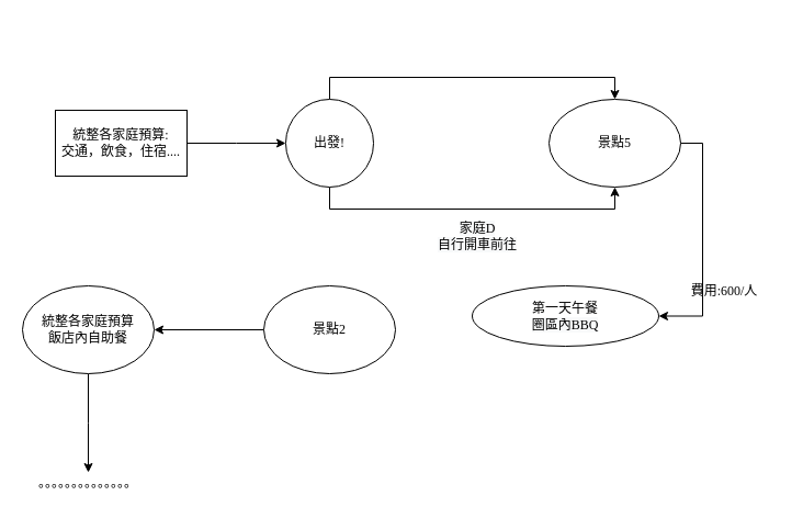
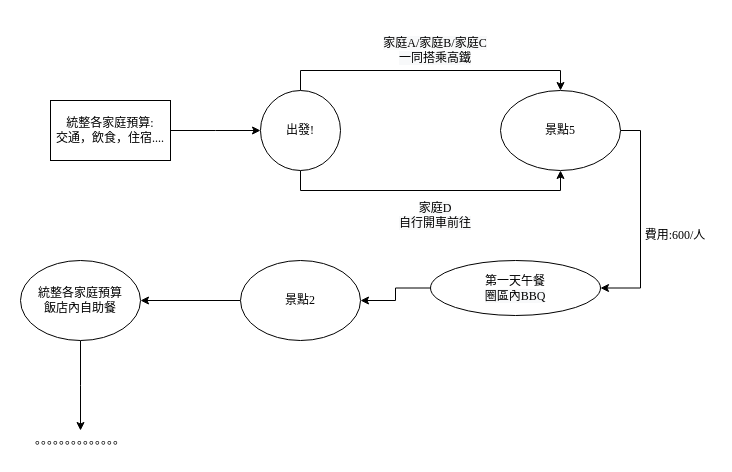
  <mxCell id="0" />
  <mxCell id="1" parent="0" />
  <mxCell id="2" style="edgeStyle=orthogonalEdgeStyle;rounded=0;orthogonalLoop=1;jettySize=auto;html=1;exitX=1;exitY=0.5;exitDx=0;exitDy=0;entryX=0;entryY=0.5;entryDx=0;entryDy=0;" edge="1" parent="1" source="3"><mxGeometry relative="1" as="geometry"><mxPoint x="260" y="130" as="targetPoint" /></mxGeometry></mxCell>
  <mxCell id="3" value="統整各家庭預算:&lt;br&gt;交通，飲食，住宿...." style="rounded=0;whiteSpace=wrap;html=1;fontFamily=Times New Roman;" vertex="1" parent="1"><mxGeometry x="50" y="100" width="120" height="60" as="geometry" /></mxCell>
  <mxCell id="4" style="edgeStyle=orthogonalEdgeStyle;rounded=0;orthogonalLoop=1;jettySize=auto;html=1;exitX=0.5;exitY=0;exitDx=0;exitDy=0;entryX=0.5;entryY=0;entryDx=0;entryDy=0;fontFamily=Times New Roman;" edge="1" parent="1" source="6" target="8"><mxGeometry relative="1" as="geometry" /></mxCell>
  <mxCell id="5" style="edgeStyle=orthogonalEdgeStyle;rounded=0;orthogonalLoop=1;jettySize=auto;html=1;exitX=0.5;exitY=1;exitDx=0;exitDy=0;entryX=0.5;entryY=1;entryDx=0;entryDy=0;fontFamily=Times New Roman;" edge="1" parent="1" source="6" target="8"><mxGeometry relative="1" as="geometry" /></mxCell>
  <mxCell id="6" value="出發!" style="ellipse;whiteSpace=wrap;html=1;aspect=fixed;fontFamily=Times New Roman;" vertex="1" parent="1"><mxGeometry x="260" y="90" width="80" height="80" as="geometry" /></mxCell>
  <mxCell id="7" style="edgeStyle=orthogonalEdgeStyle;rounded=0;orthogonalLoop=1;jettySize=auto;html=1;exitX=1;exitY=0.5;exitDx=0;exitDy=0;entryX=1;entryY=0.5;entryDx=0;entryDy=0;fontFamily=Times New Roman;" edge="1" parent="1" source="8" target="11"><mxGeometry relative="1" as="geometry" /></mxCell>
  <mxCell id="8" value="景點5" style="ellipse;whiteSpace=wrap;html=1;fontFamily=Times New Roman;" vertex="1" parent="1"><mxGeometry x="500" y="90" width="120" height="80" as="geometry" /></mxCell>
+ <mxCell id="9" value="&#10;&#10;&lt;span style=&quot;color: rgb(0, 0, 0); font-family: &amp;quot;times new roman&amp;quot;; font-size: 12px; font-style: normal; font-weight: 400; letter-spacing: normal; text-align: center; text-indent: 0px; text-transform: none; word-spacing: 0px; background-color: rgb(248, 249, 250); display: inline; float: none;&quot;&gt;家庭A/家庭B/家庭C&lt;/span&gt;&lt;br style=&quot;color: rgb(0, 0, 0); font-family: &amp;quot;times new roman&amp;quot;; font-size: 12px; font-style: normal; font-weight: 400; letter-spacing: normal; text-align: center; text-indent: 0px; text-transform: none; word-spacing: 0px; background-color: rgb(248, 249, 250);&quot;&gt;&lt;span style=&quot;color: rgb(0, 0, 0); font-family: &amp;quot;times new roman&amp;quot;; font-size: 12px; font-style: normal; font-weight: 400; letter-spacing: normal; text-align: center; text-indent: 0px; text-transform: none; word-spacing: 0px; background-color: rgb(248, 249, 250); display: inline; float: none;&quot;&gt;一同搭乘高鐵&lt;/span&gt;&#10;&#10;" style="text;html=1;strokeColor=none;fillColor=none;align=center;verticalAlign=middle;whiteSpace=wrap;rounded=0;fontFamily=Times New Roman;" vertex="1" parent="1"><mxGeometry x="380" y="20" width="110" height="60" as="geometry" /></mxCell>
+ <mxCell id="10" style="edgeStyle=orthogonalEdgeStyle;rounded=0;orthogonalLoop=1;jettySize=auto;html=1;entryX=1;entryY=0.5;entryDx=0;entryDy=0;fontFamily=Times New Roman;" edge="1" parent="1" source="11" target="15"><mxGeometry relative="1" as="geometry" /></mxCell>
  <mxCell id="11" value="第一天午餐&lt;br&gt;&lt;span style=&quot;color: rgb(0 , 0 , 0) ; font-family: &amp;#34;times new roman&amp;#34; ; font-size: 12px ; font-style: normal ; font-weight: 400 ; letter-spacing: normal ; text-align: center ; text-indent: 0px ; text-transform: none ; word-spacing: 0px ; background-color: rgb(248 , 249 , 250) ; display: inline ; float: none&quot;&gt;圈區內BBQ&lt;/span&gt;" style="ellipse;whiteSpace=wrap;html=1;fontFamily=Times New Roman;" vertex="1" parent="1"><mxGeometry x="430" y="260" width="170" height="55" as="geometry" /></mxCell>
  <mxCell id="12" value="&#10;&#10;&lt;span style=&quot;color: rgb(0, 0, 0); font-family: &amp;quot;times new roman&amp;quot;; font-size: 12px; font-style: normal; font-weight: 400; letter-spacing: normal; text-align: center; text-indent: 0px; text-transform: none; word-spacing: 0px; background-color: rgb(248, 249, 250); display: inline; float: none;&quot;&gt;家庭D&lt;/span&gt;&lt;br style=&quot;color: rgb(0, 0, 0); font-family: &amp;quot;times new roman&amp;quot;; font-size: 12px; font-style: normal; font-weight: 400; letter-spacing: normal; text-align: center; text-indent: 0px; text-transform: none; word-spacing: 0px; background-color: rgb(248, 249, 250);&quot;&gt;&lt;span style=&quot;color: rgb(0, 0, 0); font-family: &amp;quot;times new roman&amp;quot;; font-size: 12px; font-style: normal; font-weight: 400; letter-spacing: normal; text-align: center; text-indent: 0px; text-transform: none; word-spacing: 0px; background-color: rgb(248, 249, 250); display: inline; float: none;&quot;&gt;自行開車前往&lt;/span&gt;&#10;&#10;" style="text;html=1;strokeColor=none;fillColor=none;align=center;verticalAlign=middle;whiteSpace=wrap;rounded=0;fontFamily=Times New Roman;" vertex="1" parent="1"><mxGeometry x="385" y="190" width="100" height="50" as="geometry" /></mxCell>
- <mxCell id="13" value="費用:600/人" style="text;html=1;strokeColor=none;fillColor=none;align=center;verticalAlign=middle;whiteSpace=wrap;rounded=0;fontFamily=Times New Roman;" vertex="1" parent="1"><mxGeometry x="625" y="250" width="70" height="30" as="geometry" /></mxCell>
+ <mxCell id="13" value="費用:600/人" style="text;html=1;strokeColor=none;fillColor=none;align=center;verticalAlign=middle;whiteSpace=wrap;rounded=0;fontFamily=Times New Roman;" vertex="1" parent="1"><mxGeometry x="640" y="220" width="70" height="30" as="geometry" /></mxCell>
  <mxCell id="14" style="edgeStyle=orthogonalEdgeStyle;rounded=0;orthogonalLoop=1;jettySize=auto;html=1;fontFamily=Times New Roman;" edge="1" parent="1" source="15"><mxGeometry relative="1" as="geometry"><mxPoint x="140" y="300" as="targetPoint" /></mxGeometry></mxCell>
  <mxCell id="15" value="景點2" style="ellipse;whiteSpace=wrap;html=1;fontFamily=Times New Roman;" vertex="1" parent="1"><mxGeometry x="240" y="260" width="120" height="80" as="geometry" /></mxCell>
  <mxCell id="16" style="edgeStyle=orthogonalEdgeStyle;rounded=0;orthogonalLoop=1;jettySize=auto;html=1;fontFamily=Times New Roman;" edge="1" parent="1" source="17"><mxGeometry relative="1" as="geometry"><mxPoint x="80" y="430" as="targetPoint" /></mxGeometry></mxCell>
  <mxCell id="17" value="&lt;span&gt;統整各家庭預算&lt;/span&gt;&lt;br&gt;&lt;font face=&quot;times new roman&quot;&gt;飯店內自助餐&lt;/font&gt;" style="ellipse;whiteSpace=wrap;html=1;fontFamily=Times New Roman;" vertex="1" parent="1"><mxGeometry x="20" y="260" width="120" height="80" as="geometry" /></mxCell>
  <mxCell id="18" value="。。。。。。。。。。。。。。" style="text;html=1;strokeColor=none;fillColor=none;align=center;verticalAlign=middle;whiteSpace=wrap;rounded=0;fontFamily=Times New Roman;" vertex="1" parent="1"><mxGeometry x="60" y="430" width="40" height="20" as="geometry" /></mxCell>
